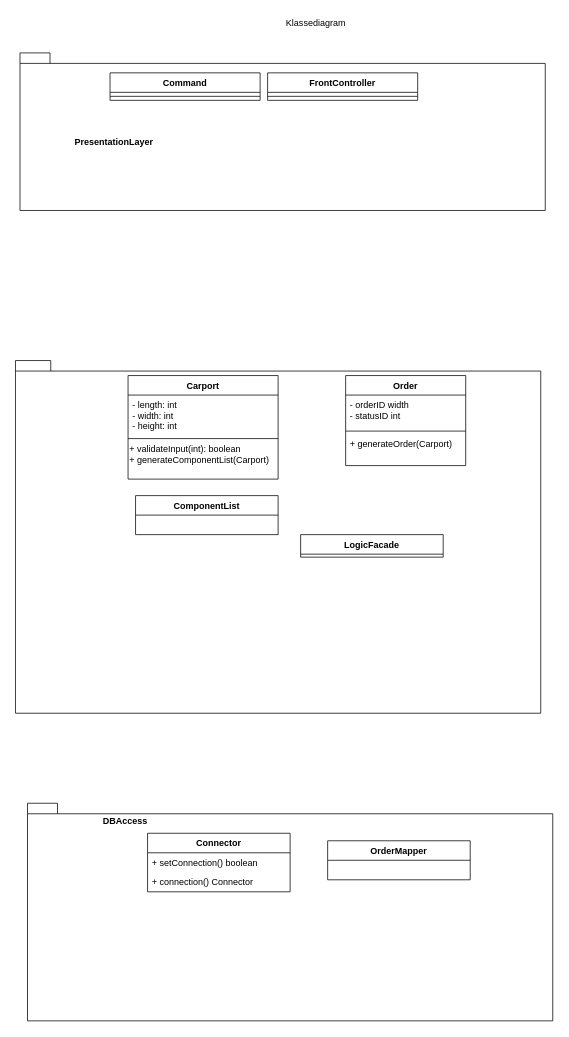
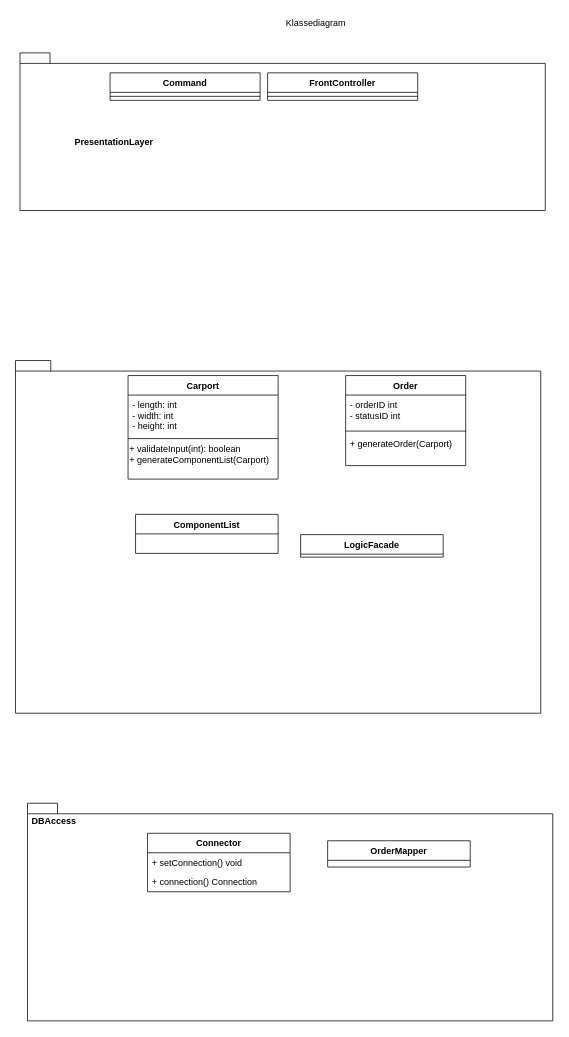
  <mxCell id="0" />
  <mxCell id="1" parent="0" />
  <mxCell id="2" value="" style="shape=folder;fontStyle=1;spacingTop=10;tabWidth=40;tabHeight=14;tabPosition=left;html=1;fontSize=12;align=left;" vertex="1" parent="1"><mxGeometry x="36" y="1070" width="700" height="290" as="geometry" /></mxCell>
- <mxCell id="3" value="&lt;b&gt;DBAccess&lt;/b&gt;" style="text;html=1;align=center;verticalAlign=middle;resizable=0;points=[];autosize=1;fontSize=12;" vertex="1" parent="2"><mxGeometry x="95" y="14" width="70" height="20" as="geometry" /></mxCell>
- <mxCell id="4" value="OrderMapper" style="swimlane;fontStyle=1;align=center;verticalAlign=top;childLayout=stackLayout;horizontal=1;startSize=26;horizontalStack=0;resizeParent=1;resizeParentMax=0;resizeLast=0;collapsible=1;marginBottom=0;fontSize=12;" vertex="1" parent="2"><mxGeometry x="400" y="50" width="190" height="52" as="geometry" /></mxCell>
+ <mxCell id="3" value="&lt;b&gt;DBAccess&lt;/b&gt;" style="text;html=1;align=center;verticalAlign=middle;resizable=0;points=[];autosize=1;fontSize=12;" vertex="1" parent="2"><mxGeometry y="14" width="70" height="20" as="geometry" /></mxCell>
+ <mxCell id="4" value="OrderMapper" style="swimlane;fontStyle=1;align=center;verticalAlign=top;childLayout=stackLayout;horizontal=1;startSize=26;horizontalStack=0;resizeParent=1;resizeParentMax=0;resizeLast=0;collapsible=1;marginBottom=0;fontSize=12;" vertex="1" parent="2"><mxGeometry x="400" y="50" width="190" height="35" as="geometry" /></mxCell>
  <mxCell id="5" value="Connector" style="swimlane;fontStyle=1;align=center;verticalAlign=top;childLayout=stackLayout;horizontal=1;startSize=26;horizontalStack=0;resizeParent=1;resizeParentMax=0;resizeLast=0;collapsible=1;marginBottom=0;fontSize=12;" vertex="1" parent="2"><mxGeometry x="160" y="40" width="190" height="78" as="geometry" /></mxCell>
- <mxCell id="6" value="+ setConnection() boolean" style="text;strokeColor=none;fillColor=none;align=left;verticalAlign=top;spacingLeft=4;spacingRight=4;overflow=hidden;rotatable=0;points=[[0,0.5],[1,0.5]];portConstraint=eastwest;" vertex="1" parent="5"><mxGeometry y="26" width="190" height="26" as="geometry" /></mxCell>
- <mxCell id="7" value="+ connection() Connector" style="text;strokeColor=none;fillColor=none;align=left;verticalAlign=top;spacingLeft=4;spacingRight=4;overflow=hidden;rotatable=0;points=[[0,0.5],[1,0.5]];portConstraint=eastwest;" vertex="1" parent="5"><mxGeometry y="52" width="190" height="26" as="geometry" /></mxCell>
+ <mxCell id="6" value="+ setConnection() void" style="text;strokeColor=none;fillColor=none;align=left;verticalAlign=top;spacingLeft=4;spacingRight=4;overflow=hidden;rotatable=0;points=[[0,0.5],[1,0.5]];portConstraint=eastwest;" vertex="1" parent="5"><mxGeometry y="26" width="190" height="26" as="geometry" /></mxCell>
+ <mxCell id="7" value="+ connection() Connection" style="text;strokeColor=none;fillColor=none;align=left;verticalAlign=top;spacingLeft=4;spacingRight=4;overflow=hidden;rotatable=0;points=[[0,0.5],[1,0.5]];portConstraint=eastwest;" vertex="1" parent="5"><mxGeometry y="52" width="190" height="26" as="geometry" /></mxCell>
  <mxCell id="8" value="" style="shape=folder;fontStyle=1;spacingTop=10;tabWidth=40;tabHeight=14;tabPosition=left;html=1;fontSize=12;align=left;" vertex="1" parent="1"><mxGeometry x="26" y="70" width="700" height="210" as="geometry" /></mxCell>
  <mxCell id="9" value="&lt;span style=&quot;font-weight: 700 ; text-align: left&quot;&gt;PresentationLayer&lt;/span&gt;" style="text;html=1;align=center;verticalAlign=middle;resizable=0;points=[];autosize=1;fontSize=12;" vertex="1" parent="8"><mxGeometry x="65" y="108.608" width="120" height="20" as="geometry" /></mxCell>
  <mxCell id="10" value="FrontController" style="swimlane;fontStyle=1;align=center;verticalAlign=top;childLayout=stackLayout;horizontal=1;startSize=26;horizontalStack=0;resizeParent=1;resizeParentMax=0;resizeLast=0;collapsible=1;marginBottom=0;fontSize=12;" vertex="1" parent="8"><mxGeometry x="330" y="26.582" width="200" height="36.633" as="geometry" /></mxCell>
  <mxCell id="11" value="" style="line;strokeWidth=1;fillColor=none;align=left;verticalAlign=middle;spacingTop=-1;spacingLeft=3;spacingRight=3;rotatable=0;labelPosition=right;points=[];portConstraint=eastwest;" vertex="1" parent="10"><mxGeometry y="26" width="200" height="10.633" as="geometry" /></mxCell>
  <mxCell id="12" value="Command" style="swimlane;fontStyle=1;align=center;verticalAlign=top;childLayout=stackLayout;horizontal=1;startSize=26;horizontalStack=0;resizeParent=1;resizeParentMax=0;resizeLast=0;collapsible=1;marginBottom=0;fontSize=12;" vertex="1" parent="8"><mxGeometry x="120" y="26.582" width="200" height="36.633" as="geometry" /></mxCell>
  <mxCell id="13" value="" style="line;strokeWidth=1;fillColor=none;align=left;verticalAlign=middle;spacingTop=-1;spacingLeft=3;spacingRight=3;rotatable=0;labelPosition=right;points=[];portConstraint=eastwest;" vertex="1" parent="12"><mxGeometry y="26" width="200" height="10.633" as="geometry" /></mxCell>
  <mxCell id="14" value="" style="shape=folder;fontStyle=1;spacingTop=10;tabWidth=40;tabHeight=14;tabPosition=left;html=1;fontSize=12;align=left;" vertex="1" parent="1"><mxGeometry x="20" y="480" width="700" height="470" as="geometry" /></mxCell>
  <mxCell id="15" value="Carport" style="swimlane;fontStyle=1;align=center;verticalAlign=top;childLayout=stackLayout;horizontal=1;startSize=26;horizontalStack=0;resizeParent=1;resizeParentMax=0;resizeLast=0;collapsible=1;marginBottom=0;fontSize=12;" vertex="1" parent="14"><mxGeometry x="150" y="20" width="200" height="138" as="geometry" /></mxCell>
  <mxCell id="16" value="- length: int&#10;- width: int&#10;- height: int" style="text;strokeColor=none;fillColor=none;align=left;verticalAlign=top;spacingLeft=4;spacingRight=4;overflow=hidden;rotatable=0;points=[[0,0.5],[1,0.5]];portConstraint=eastwest;" vertex="1" parent="15"><mxGeometry y="26" width="200" height="54" as="geometry" /></mxCell>
  <mxCell id="17" value="" style="line;strokeWidth=1;fillColor=none;align=left;verticalAlign=middle;spacingTop=-1;spacingLeft=3;spacingRight=3;rotatable=0;labelPosition=right;points=[];portConstraint=eastwest;" vertex="1" parent="15"><mxGeometry y="80" width="200" height="8" as="geometry" /></mxCell>
  <mxCell id="18" value="+ validateInput(int): boolean&lt;br&gt;+ generateComponentList(Carport)&lt;br&gt;&lt;br&gt;" style="text;html=1;align=left;verticalAlign=middle;resizable=0;points=[];autosize=1;fontSize=12;" vertex="1" parent="15"><mxGeometry y="88" width="200" height="50" as="geometry" /></mxCell>
  <mxCell id="19" value="Order" style="swimlane;fontStyle=1;align=center;verticalAlign=top;childLayout=stackLayout;horizontal=1;startSize=26;horizontalStack=0;resizeParent=1;resizeParentMax=0;resizeLast=0;collapsible=1;marginBottom=0;fontSize=12;" vertex="1" parent="14"><mxGeometry x="440" y="20" width="160" height="120" as="geometry" /></mxCell>
- <mxCell id="20" value="- orderID width&#10;- statusID int" style="text;strokeColor=none;fillColor=none;align=left;verticalAlign=top;spacingLeft=4;spacingRight=4;overflow=hidden;rotatable=0;points=[[0,0.5],[1,0.5]];portConstraint=eastwest;" vertex="1" parent="19"><mxGeometry y="26" width="160" height="44" as="geometry" /></mxCell>
+ <mxCell id="20" value="- orderID int&#10;- statusID int" style="text;strokeColor=none;fillColor=none;align=left;verticalAlign=top;spacingLeft=4;spacingRight=4;overflow=hidden;rotatable=0;points=[[0,0.5],[1,0.5]];portConstraint=eastwest;" vertex="1" parent="19"><mxGeometry y="26" width="160" height="44" as="geometry" /></mxCell>
  <mxCell id="21" value="" style="line;strokeWidth=1;fillColor=none;align=left;verticalAlign=middle;spacingTop=-1;spacingLeft=3;spacingRight=3;rotatable=0;labelPosition=right;points=[];portConstraint=eastwest;" vertex="1" parent="19"><mxGeometry y="70" width="160" height="8" as="geometry" /></mxCell>
  <mxCell id="22" value="+ generateOrder(Carport)" style="text;strokeColor=none;fillColor=none;align=left;verticalAlign=top;spacingLeft=4;spacingRight=4;overflow=hidden;rotatable=0;points=[[0,0.5],[1,0.5]];portConstraint=eastwest;" vertex="1" parent="19"><mxGeometry y="78" width="160" height="42" as="geometry" /></mxCell>
- <mxCell id="23" value="ComponentList" style="swimlane;fontStyle=1;align=center;verticalAlign=top;childLayout=stackLayout;horizontal=1;startSize=26;horizontalStack=0;resizeParent=1;resizeParentMax=0;resizeLast=0;collapsible=1;marginBottom=0;fontSize=12;" vertex="1" parent="14"><mxGeometry x="160" y="180" width="190" height="52" as="geometry" /></mxCell>
+ <mxCell id="23" value="ComponentList" style="swimlane;fontStyle=1;align=center;verticalAlign=top;childLayout=stackLayout;horizontal=1;startSize=26;horizontalStack=0;resizeParent=1;resizeParentMax=0;resizeLast=0;collapsible=1;marginBottom=0;fontSize=12;" vertex="1" parent="14"><mxGeometry x="160" y="205" width="190" height="52" as="geometry" /></mxCell>
  <mxCell id="24" value="LogicFacade" style="swimlane;fontStyle=1;align=center;verticalAlign=top;childLayout=stackLayout;horizontal=1;startSize=26;horizontalStack=0;resizeParent=1;resizeParentMax=0;resizeLast=0;collapsible=1;marginBottom=0;fontSize=12;" vertex="1" parent="14"><mxGeometry x="380" y="232" width="190" height="30" as="geometry" /></mxCell>
  <mxCell id="25" value="Klassediagram" style="text;html=1;align=center;verticalAlign=middle;resizable=0;points=[];autosize=1;" vertex="1" parent="1"><mxGeometry x="375" y="20" width="90" height="20" as="geometry" /></mxCell>
